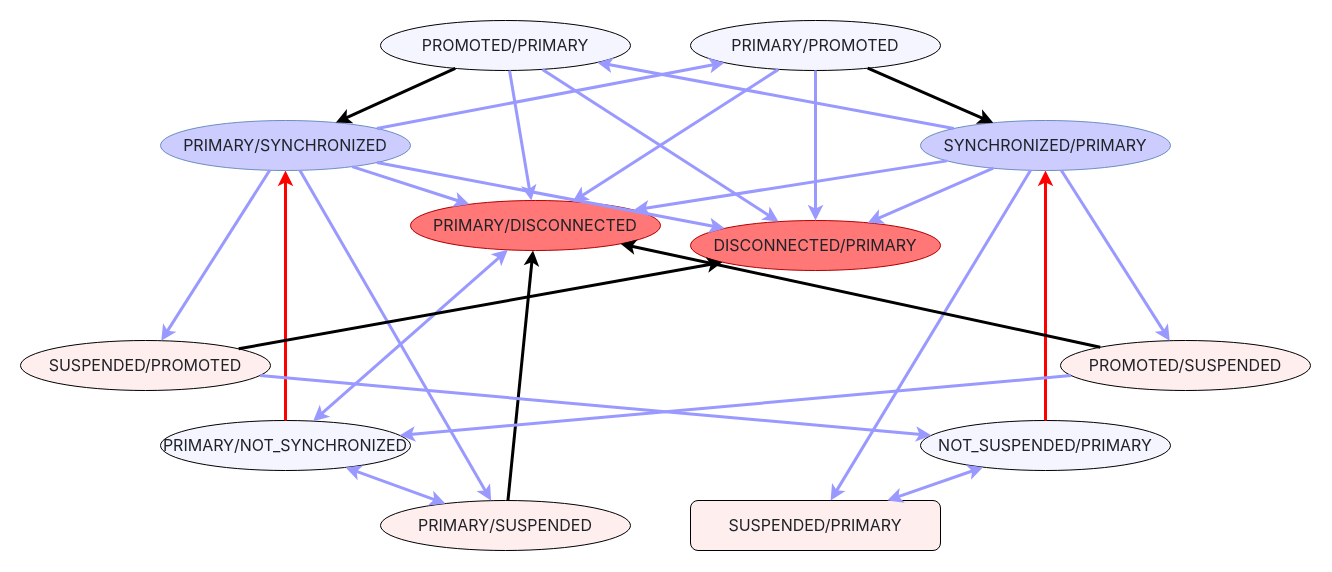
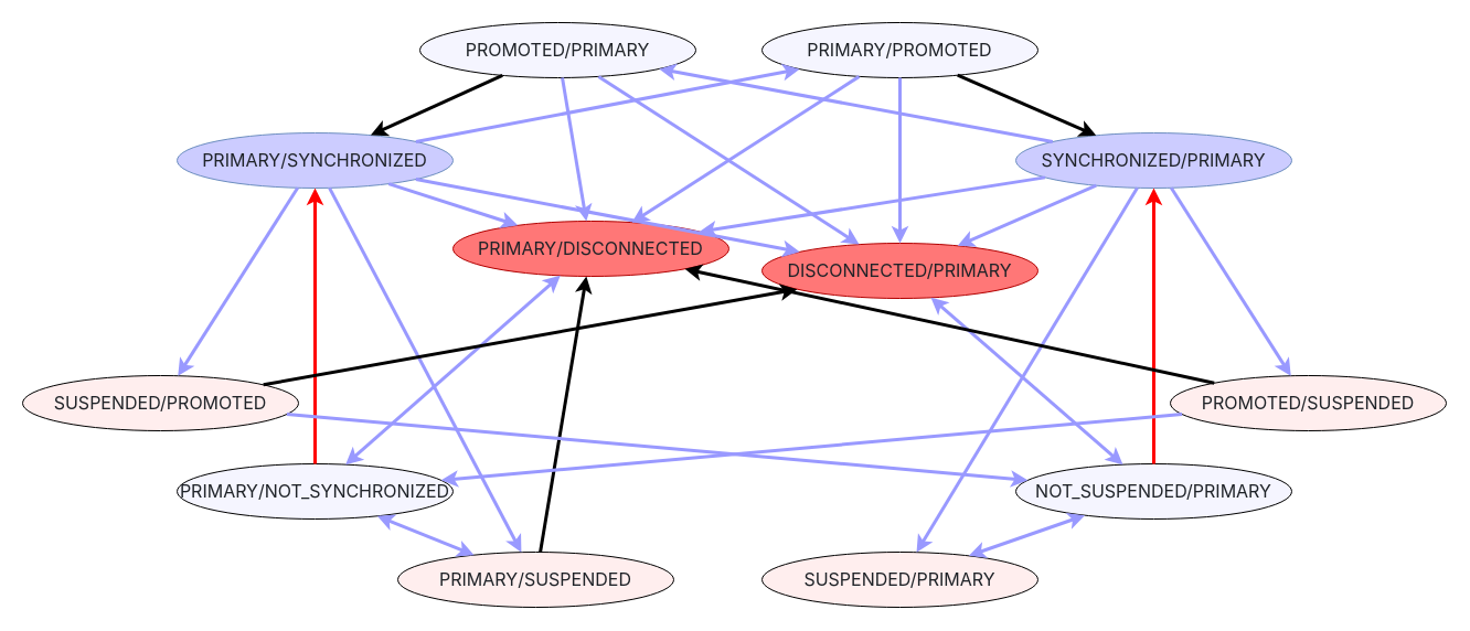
  <mxCell id="0" />
  <mxCell id="1" parent="0" />
  <mxCell id="2" value="&lt;span style=&quot;color: rgb(31, 35, 40); font-family: -apple-system, &amp;quot;system-ui&amp;quot;, &amp;quot;Segoe UI&amp;quot;, &amp;quot;Noto Sans&amp;quot;, Helvetica, Arial, sans-serif, &amp;quot;Apple Color Emoji&amp;quot;, &amp;quot;Segoe UI Emoji&amp;quot;; font-size: 16px; text-align: start;&quot;&gt;PRIMARY/SYNCHRONIZED&lt;/span&gt;" style="ellipse;whiteSpace=wrap;html=1;fillColor=#CCCCFF;strokeColor=#6c8ebf;" parent="1" vertex="1"><mxGeometry x="160" y="120" width="250" height="50" as="geometry" /></mxCell>
  <mxCell id="3" value="&lt;span style=&quot;color: rgb(31, 35, 40); font-family: -apple-system, &amp;quot;system-ui&amp;quot;, &amp;quot;Segoe UI&amp;quot;, &amp;quot;Noto Sans&amp;quot;, Helvetica, Arial, sans-serif, &amp;quot;Apple Color Emoji&amp;quot;, &amp;quot;Segoe UI Emoji&amp;quot;; font-size: 16px; text-align: start;&quot;&gt;SYNCHRONIZED/&lt;/span&gt;&lt;span style=&quot;color: rgb(31, 35, 40); font-family: -apple-system, &amp;quot;system-ui&amp;quot;, &amp;quot;Segoe UI&amp;quot;, &amp;quot;Noto Sans&amp;quot;, Helvetica, Arial, sans-serif, &amp;quot;Apple Color Emoji&amp;quot;, &amp;quot;Segoe UI Emoji&amp;quot;; font-size: 16px; text-align: start;&quot;&gt;PRIMARY&lt;/span&gt;" style="ellipse;whiteSpace=wrap;html=1;fillColor=#CCCCFF;strokeColor=#6c8ebf;" parent="1" vertex="1"><mxGeometry x="920" y="120" width="250" height="50" as="geometry" /></mxCell>
  <mxCell id="4" value="&lt;span style=&quot;color: rgb(31, 35, 40); font-family: -apple-system, &amp;quot;system-ui&amp;quot;, &amp;quot;Segoe UI&amp;quot;, &amp;quot;Noto Sans&amp;quot;, Helvetica, Arial, sans-serif, &amp;quot;Apple Color Emoji&amp;quot;, &amp;quot;Segoe UI Emoji&amp;quot;; font-size: 16px; text-align: start;&quot;&gt;PRIMARY&lt;/span&gt;&lt;span style=&quot;color: rgb(31, 35, 40); font-family: -apple-system, &amp;quot;system-ui&amp;quot;, &amp;quot;Segoe UI&amp;quot;, &amp;quot;Noto Sans&amp;quot;, Helvetica, Arial, sans-serif, &amp;quot;Apple Color Emoji&amp;quot;, &amp;quot;Segoe UI Emoji&amp;quot;; font-size: 16px; text-align: start;&quot;&gt;/PROMOTED&lt;/span&gt;" style="ellipse;whiteSpace=wrap;html=1;fillColor=#F5F5FF;" parent="1" vertex="1"><mxGeometry x="690" y="20" width="250" height="50" as="geometry" /></mxCell>
  <mxCell id="5" value="" style="endArrow=classic;html=1;rounded=0;strokeWidth=3;strokeColor=#9999FF;" parent="1" source="2" target="4" edge="1"><mxGeometry width="50" height="50" relative="1" as="geometry"><mxPoint x="440" y="-70" as="sourcePoint" /><mxPoint x="490" y="-120" as="targetPoint" /></mxGeometry></mxCell>
  <mxCell id="6" value="" style="endArrow=classic;html=1;rounded=0;strokeWidth=3;strokeColor=#000000;" parent="1" source="4" target="3" edge="1"><mxGeometry width="50" height="50" relative="1" as="geometry"><mxPoint x="407" y="-239" as="sourcePoint" /><mxPoint x="493" y="-281" as="targetPoint" /></mxGeometry></mxCell>
  <mxCell id="7" value="&lt;span style=&quot;color: rgb(31, 35, 40); font-family: -apple-system, &amp;quot;system-ui&amp;quot;, &amp;quot;Segoe UI&amp;quot;, &amp;quot;Noto Sans&amp;quot;, Helvetica, Arial, sans-serif, &amp;quot;Apple Color Emoji&amp;quot;, &amp;quot;Segoe UI Emoji&amp;quot;; font-size: 16px; text-align: start;&quot;&gt;PROMOTED/&lt;/span&gt;&lt;span style=&quot;color: rgb(31, 35, 40); font-family: -apple-system, &amp;quot;system-ui&amp;quot;, &amp;quot;Segoe UI&amp;quot;, &amp;quot;Noto Sans&amp;quot;, Helvetica, Arial, sans-serif, &amp;quot;Apple Color Emoji&amp;quot;, &amp;quot;Segoe UI Emoji&amp;quot;; font-size: 16px; text-align: start;&quot;&gt;PRIMARY&lt;/span&gt;" style="ellipse;whiteSpace=wrap;html=1;fillColor=#F5F5FF;" parent="1" vertex="1"><mxGeometry x="380" y="20" width="250" height="50" as="geometry" /></mxCell>
  <mxCell id="8" value="" style="endArrow=classic;html=1;rounded=0;strokeWidth=3;strokeColor=#9999FF;" parent="1" source="3" target="7" edge="1"><mxGeometry width="50" height="50" relative="1" as="geometry"><mxPoint x="790" y="-50" as="sourcePoint" /><mxPoint x="920" y="42" as="targetPoint" /></mxGeometry></mxCell>
  <mxCell id="9" value="" style="endArrow=classic;html=1;rounded=0;strokeWidth=3;strokeColor=#000000;" parent="1" source="7" target="2" edge="1"><mxGeometry width="50" height="50" relative="1" as="geometry"><mxPoint x="723" y="-141" as="sourcePoint" /><mxPoint x="597" y="-59" as="targetPoint" /></mxGeometry></mxCell>
  <mxCell id="10" value="&lt;span style=&quot;color: rgb(31, 35, 40); font-family: -apple-system, &amp;quot;system-ui&amp;quot;, &amp;quot;Segoe UI&amp;quot;, &amp;quot;Noto Sans&amp;quot;, Helvetica, Arial, sans-serif, &amp;quot;Apple Color Emoji&amp;quot;, &amp;quot;Segoe UI Emoji&amp;quot;; font-size: 16px; text-align: start;&quot;&gt;PRIMARY/DISCONNECTED&lt;/span&gt;" style="ellipse;whiteSpace=wrap;html=1;fillColor=#FF7777;strokeColor=#B20000;fontColor=#ffffff;" parent="1" vertex="1"><mxGeometry x="410" y="200" width="250" height="50" as="geometry" /></mxCell>
  <mxCell id="11" value="&lt;span style=&quot;text-align: start;&quot;&gt;&lt;font face=&quot;-apple-system, system-ui, Segoe UI, Noto Sans, Helvetica, Arial, sans-serif, Apple Color Emoji, Segoe UI Emoji&quot; color=&quot;#1f2328&quot;&gt;&lt;span style=&quot;font-size: 16px;&quot;&gt;DISCONNECTED/PRIMARY&lt;/span&gt;&lt;/font&gt;&lt;/span&gt;" style="ellipse;whiteSpace=wrap;html=1;fillColor=#FF7777;strokeColor=#B20000;fontColor=#ffffff;" parent="1" vertex="1"><mxGeometry x="690" y="220" width="250" height="50" as="geometry" /></mxCell>
  <mxCell id="12" value="" style="endArrow=classic;html=1;rounded=0;strokeWidth=3;fillColor=#fff2cc;strokeColor=#9999FF;gradientColor=#ffd966;" parent="1" source="3" target="10" edge="1"><mxGeometry width="50" height="50" relative="1" as="geometry"><mxPoint x="723" y="-121" as="sourcePoint" /><mxPoint x="597" y="-39" as="targetPoint" /></mxGeometry></mxCell>
  <mxCell id="13" value="" style="endArrow=classic;html=1;rounded=0;strokeWidth=3;fillColor=#fff2cc;strokeColor=#9999FF;gradientColor=#ffd966;" parent="1" source="3" target="11" edge="1"><mxGeometry width="50" height="50" relative="1" as="geometry"><mxPoint x="741" y="-120" as="sourcePoint" /><mxPoint x="750" y="140" as="targetPoint" /></mxGeometry></mxCell>
  <mxCell id="14" value="" style="endArrow=classic;html=1;rounded=0;strokeWidth=3;fillColor=#fff2cc;strokeColor=#9999FF;gradientColor=#ffd966;" parent="1" source="2" target="11" edge="1"><mxGeometry width="50" height="50" relative="1" as="geometry"><mxPoint x="735" y="-120" as="sourcePoint" /><mxPoint x="475" y="130" as="targetPoint" /></mxGeometry></mxCell>
  <mxCell id="15" value="" style="endArrow=classic;html=1;rounded=0;strokeWidth=3;fillColor=#fff2cc;strokeColor=#9999FF;gradientColor=#ffd966;" parent="1" source="2" target="10" edge="1"><mxGeometry width="50" height="50" relative="1" as="geometry"><mxPoint x="349" y="-120" as="sourcePoint" /><mxPoint x="441" y="130" as="targetPoint" /></mxGeometry></mxCell>
  <mxCell id="16" value="" style="endArrow=classic;html=1;rounded=0;strokeWidth=3;fillColor=#fff2cc;strokeColor=#9999FF;gradientColor=#ffd966;" parent="1" source="7" target="11" edge="1"><mxGeometry width="50" height="50" relative="1" as="geometry"><mxPoint x="326" y="-93" as="sourcePoint" /><mxPoint x="1004" y="133" as="targetPoint" /></mxGeometry></mxCell>
  <mxCell id="17" value="" style="endArrow=classic;html=1;rounded=0;strokeWidth=3;fillColor=#fff2cc;strokeColor=#9999FF;gradientColor=#ffd966;" parent="1" source="7" target="10" edge="1"><mxGeometry width="50" height="50" relative="1" as="geometry"><mxPoint x="655" y="-61" as="sourcePoint" /><mxPoint x="1025" y="131" as="targetPoint" /></mxGeometry></mxCell>
  <mxCell id="18" value="" style="endArrow=classic;html=1;rounded=0;strokeWidth=3;fillColor=#fff2cc;strokeColor=#9999FF;gradientColor=#ffd966;" parent="1" source="4" target="10" edge="1"><mxGeometry width="50" height="50" relative="1" as="geometry"><mxPoint x="576" y="-61" as="sourcePoint" /><mxPoint x="294" y="141" as="targetPoint" /></mxGeometry></mxCell>
  <mxCell id="19" value="" style="endArrow=classic;html=1;rounded=0;strokeWidth=3;fillColor=#fff2cc;strokeColor=#9999FF;gradientColor=#ffd966;" parent="1" source="4" target="11" edge="1"><mxGeometry width="50" height="50" relative="1" as="geometry"><mxPoint x="523" y="-260" as="sourcePoint" /><mxPoint x="257" y="140" as="targetPoint" /></mxGeometry></mxCell>
  <mxCell id="20" value="&lt;span style=&quot;color: rgb(31, 35, 40); font-family: -apple-system, &amp;quot;system-ui&amp;quot;, &amp;quot;Segoe UI&amp;quot;, &amp;quot;Noto Sans&amp;quot;, Helvetica, Arial, sans-serif, &amp;quot;Apple Color Emoji&amp;quot;, &amp;quot;Segoe UI Emoji&amp;quot;; font-size: 16px; text-align: start;&quot;&gt;PRIMARY/&lt;/span&gt;&lt;span style=&quot;color: rgb(31, 35, 40); font-family: -apple-system, &amp;quot;system-ui&amp;quot;, &amp;quot;Segoe UI&amp;quot;, &amp;quot;Noto Sans&amp;quot;, Helvetica, Arial, sans-serif, &amp;quot;Apple Color Emoji&amp;quot;, &amp;quot;Segoe UI Emoji&amp;quot;; font-size: 16px; text-align: start;&quot;&gt;NOT_SYNCHRONIZED&lt;/span&gt;" style="ellipse;whiteSpace=wrap;html=1;fillColor=#F5F5FF;" parent="1" vertex="1"><mxGeometry x="160" y="420" width="250" height="50" as="geometry" /></mxCell>
  <mxCell id="21" value="&lt;span style=&quot;color: rgb(31, 35, 40); font-family: -apple-system, &amp;quot;system-ui&amp;quot;, &amp;quot;Segoe UI&amp;quot;, &amp;quot;Noto Sans&amp;quot;, Helvetica, Arial, sans-serif, &amp;quot;Apple Color Emoji&amp;quot;, &amp;quot;Segoe UI Emoji&amp;quot;; font-size: 16px; text-align: start;&quot;&gt;NOT_SUSPENDED/&lt;/span&gt;&lt;span style=&quot;color: rgb(31, 35, 40); font-family: -apple-system, &amp;quot;system-ui&amp;quot;, &amp;quot;Segoe UI&amp;quot;, &amp;quot;Noto Sans&amp;quot;, Helvetica, Arial, sans-serif, &amp;quot;Apple Color Emoji&amp;quot;, &amp;quot;Segoe UI Emoji&amp;quot;; font-size: 16px; text-align: start;&quot;&gt;PRIMARY&lt;/span&gt;" style="ellipse;whiteSpace=wrap;html=1;fillColor=#F5F5FF;" parent="1" vertex="1"><mxGeometry x="920" y="420" width="250" height="50" as="geometry" /></mxCell>
  <mxCell id="22" value="" style="endArrow=classic;html=1;rounded=0;strokeWidth=3;strokeColor=#9999FF;startArrow=classic;startFill=1;" parent="1" source="10" target="20" edge="1"><mxGeometry width="50" height="50" relative="1" as="geometry"><mxPoint x="240" y="230" as="sourcePoint" /><mxPoint x="260" y="140" as="targetPoint" /></mxGeometry></mxCell>
+ <mxCell id="23" value="" style="endArrow=classic;html=1;rounded=0;strokeWidth=3;fillColor=#fff2cc;strokeColor=#9999FF;gradientColor=#ffd966;startArrow=classic;startFill=1;" parent="1" source="21" target="11" edge="1"><mxGeometry width="50" height="50" relative="1" as="geometry"><mxPoint x="339" y="267" as="sourcePoint" /><mxPoint x="339" y="183" as="targetPoint" /></mxGeometry></mxCell>
  <mxCell id="24" value="" style="endArrow=classic;html=1;rounded=0;strokeWidth=3;strokeColor=#FF0000;fillColor=#e51400;" parent="1" source="21" target="3" edge="1"><mxGeometry width="50" height="50" relative="1" as="geometry"><mxPoint x="728" y="-257" as="sourcePoint" /><mxPoint x="1006" y="-109" as="targetPoint" /></mxGeometry></mxCell>
  <mxCell id="25" value="" style="endArrow=classic;html=1;rounded=0;strokeWidth=3;strokeColor=#FF0000;fillColor=#e51400;" parent="1" source="20" target="2" edge="1"><mxGeometry width="50" height="50" relative="1" as="geometry"><mxPoint x="1169" y="267" as="sourcePoint" /><mxPoint x="1169" y="-67" as="targetPoint" /></mxGeometry></mxCell>
- <mxCell id="26" value="&lt;span style=&quot;color: rgb(31, 35, 40); font-family: -apple-system, &amp;quot;system-ui&amp;quot;, &amp;quot;Segoe UI&amp;quot;, &amp;quot;Noto Sans&amp;quot;, Helvetica, Arial, sans-serif, &amp;quot;Apple Color Emoji&amp;quot;, &amp;quot;Segoe UI Emoji&amp;quot;; font-size: 16px; text-align: start;&quot;&gt;PRIMARY/SUSPENDED&lt;/span&gt;" style="ellipse;whiteSpace=wrap;html=1;fillColor=#FFEEEE;" parent="1" vertex="1"><mxGeometry x="380" y="500" width="250" height="50" as="geometry" /></mxCell>
- <mxCell id="27" value="&lt;span style=&quot;color: rgb(31, 35, 40); font-family: -apple-system, &amp;quot;system-ui&amp;quot;, &amp;quot;Segoe UI&amp;quot;, &amp;quot;Noto Sans&amp;quot;, Helvetica, Arial, sans-serif, &amp;quot;Apple Color Emoji&amp;quot;, &amp;quot;Segoe UI Emoji&amp;quot;; font-size: 16px; text-align: start;&quot;&gt;SUSPENDED/&lt;/span&gt;&lt;span style=&quot;color: rgb(31, 35, 40); font-family: -apple-system, &amp;quot;system-ui&amp;quot;, &amp;quot;Segoe UI&amp;quot;, &amp;quot;Noto Sans&amp;quot;, Helvetica, Arial, sans-serif, &amp;quot;Apple Color Emoji&amp;quot;, &amp;quot;Segoe UI Emoji&amp;quot;; font-size: 16px; text-align: start;&quot;&gt;PRIMARY&lt;/span&gt;" style="whiteSpace=wrap;html=1;fillColor=#FFEEEE;rounded=1;" parent="1" vertex="1"><mxGeometry x="690" y="500" width="250" height="50" as="geometry" /></mxCell>
+ <mxCell id="26" value="&lt;span style=&quot;color: rgb(31, 35, 40); font-family: -apple-system, &amp;quot;system-ui&amp;quot;, &amp;quot;Segoe UI&amp;quot;, &amp;quot;Noto Sans&amp;quot;, Helvetica, Arial, sans-serif, &amp;quot;Apple Color Emoji&amp;quot;, &amp;quot;Segoe UI Emoji&amp;quot;; font-size: 16px; text-align: start;&quot;&gt;PRIMARY/SUSPENDED&lt;/span&gt;" style="ellipse;whiteSpace=wrap;html=1;fillColor=#FFEEEE;" parent="1" vertex="1"><mxGeometry x="360" y="500" width="250" height="50" as="geometry" /></mxCell>
+ <mxCell id="27" value="&lt;span style=&quot;color: rgb(31, 35, 40); font-family: -apple-system, &amp;quot;system-ui&amp;quot;, &amp;quot;Segoe UI&amp;quot;, &amp;quot;Noto Sans&amp;quot;, Helvetica, Arial, sans-serif, &amp;quot;Apple Color Emoji&amp;quot;, &amp;quot;Segoe UI Emoji&amp;quot;; font-size: 16px; text-align: start;&quot;&gt;SUSPENDED/&lt;/span&gt;&lt;span style=&quot;color: rgb(31, 35, 40); font-family: -apple-system, &amp;quot;system-ui&amp;quot;, &amp;quot;Segoe UI&amp;quot;, &amp;quot;Noto Sans&amp;quot;, Helvetica, Arial, sans-serif, &amp;quot;Apple Color Emoji&amp;quot;, &amp;quot;Segoe UI Emoji&amp;quot;; font-size: 16px; text-align: start;&quot;&gt;PRIMARY&lt;/span&gt;" style="ellipse;whiteSpace=wrap;html=1;fillColor=#FFEEEE;" parent="1" vertex="1"><mxGeometry x="690" y="500" width="250" height="50" as="geometry" /></mxCell>
  <mxCell id="28" value="" style="endArrow=classic;html=1;rounded=0;strokeWidth=3;fillColor=#fff2cc;strokeColor=#9999FF;gradientColor=#ffd966;" parent="1" source="2" target="26" edge="1"><mxGeometry width="50" height="50" relative="1" as="geometry"><mxPoint x="268" y="48" as="sourcePoint" /><mxPoint x="402" y="132" as="targetPoint" /></mxGeometry></mxCell>
  <mxCell id="29" value="" style="endArrow=classic;html=1;rounded=0;strokeWidth=3;fillColor=#fff2cc;strokeColor=#9999FF;gradientColor=#ffd966;" parent="1" source="3" target="27" edge="1"><mxGeometry width="50" height="50" relative="1" as="geometry"><mxPoint x="447" y="108" as="sourcePoint" /><mxPoint x="293" y="182" as="targetPoint" /></mxGeometry></mxCell>
  <mxCell id="30" value="" style="endArrow=classic;html=1;rounded=0;strokeWidth=3;fillColor=#fff2cc;strokeColor=#9999FF;gradientColor=#ffd966;startArrow=classic;startFill=1;" parent="1" source="21" target="27" edge="1"><mxGeometry width="50" height="50" relative="1" as="geometry"><mxPoint x="873" y="128" as="sourcePoint" /><mxPoint x="1027" y="202" as="targetPoint" /></mxGeometry></mxCell>
  <mxCell id="31" value="" style="endArrow=classic;html=1;rounded=0;strokeWidth=3;fillColor=#fff2cc;strokeColor=#9999FF;gradientColor=#ffd966;startArrow=classic;startFill=1;" parent="1" source="20" target="26" edge="1"><mxGeometry width="50" height="50" relative="1" as="geometry"><mxPoint x="1113" y="410" as="sourcePoint" /><mxPoint x="1097" y="250" as="targetPoint" /></mxGeometry></mxCell>
  <mxCell id="32" value="" style="endArrow=classic;html=1;rounded=0;strokeWidth=3;strokeColor=#000000;" parent="1" source="26" target="10" edge="1"><mxGeometry width="50" height="50" relative="1" as="geometry"><mxPoint x="265" y="390" as="sourcePoint" /><mxPoint x="495" y="110" as="targetPoint" /></mxGeometry></mxCell>
  <mxCell id="33" value="&lt;span style=&quot;color: rgb(31, 35, 40); font-family: -apple-system, &amp;quot;system-ui&amp;quot;, &amp;quot;Segoe UI&amp;quot;, &amp;quot;Noto Sans&amp;quot;, Helvetica, Arial, sans-serif, &amp;quot;Apple Color Emoji&amp;quot;, &amp;quot;Segoe UI Emoji&amp;quot;; font-size: 16px; text-align: start;&quot;&gt;SUSPENDED/&lt;/span&gt;&lt;span style=&quot;color: rgb(31, 35, 40); font-family: -apple-system, &amp;quot;system-ui&amp;quot;, &amp;quot;Segoe UI&amp;quot;, &amp;quot;Noto Sans&amp;quot;, Helvetica, Arial, sans-serif, &amp;quot;Apple Color Emoji&amp;quot;, &amp;quot;Segoe UI Emoji&amp;quot;; font-size: 16px; text-align: start;&quot;&gt;PROMOTED&lt;/span&gt;" style="ellipse;whiteSpace=wrap;html=1;fillColor=#FFEEEE;" parent="1" vertex="1"><mxGeometry x="20" y="340" width="250" height="50" as="geometry" /></mxCell>
  <mxCell id="34" value="&lt;span style=&quot;color: rgb(31, 35, 40); font-family: -apple-system, &amp;quot;system-ui&amp;quot;, &amp;quot;Segoe UI&amp;quot;, &amp;quot;Noto Sans&amp;quot;, Helvetica, Arial, sans-serif, &amp;quot;Apple Color Emoji&amp;quot;, &amp;quot;Segoe UI Emoji&amp;quot;; font-size: 16px; text-align: start;&quot;&gt;PROMOTED/SUSPENDED&lt;/span&gt;" style="ellipse;whiteSpace=wrap;html=1;fillColor=#FFEEEE;" parent="1" vertex="1"><mxGeometry x="1060" y="340" width="250" height="50" as="geometry" /></mxCell>
  <mxCell id="35" value="" style="endArrow=classic;html=1;rounded=0;strokeWidth=3;fillColor=#fff2cc;strokeColor=#9999FF;gradientColor=#ffd966;" parent="1" source="2" target="33" edge="1"><mxGeometry width="50" height="50" relative="1" as="geometry"><mxPoint x="321" y="177" as="sourcePoint" /><mxPoint x="459" y="233" as="targetPoint" /></mxGeometry></mxCell>
  <mxCell id="36" value="" style="endArrow=classic;html=1;rounded=0;strokeWidth=3;fillColor=#fff2cc;strokeColor=#9999FF;gradientColor=#ffd966;" parent="1" source="3" target="34" edge="1"><mxGeometry width="50" height="50" relative="1" as="geometry"><mxPoint x="1019" y="177" as="sourcePoint" /><mxPoint x="881" y="233" as="targetPoint" /></mxGeometry></mxCell>
  <mxCell id="37" value="" style="endArrow=classic;html=1;rounded=0;strokeWidth=3;strokeColor=#000000;" parent="1" source="33" target="11" edge="1"><mxGeometry width="50" height="50" relative="1" as="geometry"><mxPoint x="265" y="330" as="sourcePoint" /><mxPoint x="265" y="180" as="targetPoint" /></mxGeometry></mxCell>
  <mxCell id="38" value="" style="endArrow=classic;html=1;rounded=0;strokeWidth=3;strokeColor=#000000;" parent="1" source="34" target="10" edge="1"><mxGeometry width="50" height="50" relative="1" as="geometry"><mxPoint x="1075" y="330" as="sourcePoint" /><mxPoint x="1075" y="180" as="targetPoint" /></mxGeometry></mxCell>
  <mxCell id="39" value="" style="endArrow=classic;html=1;rounded=0;strokeWidth=3;fillColor=#fff2cc;strokeColor=#9999FF;gradientColor=#ffd966;" parent="1" source="34" target="20" edge="1"><mxGeometry width="50" height="50" relative="1" as="geometry"><mxPoint x="1085" y="130" as="sourcePoint" /><mxPoint x="1085" y="80" as="targetPoint" /></mxGeometry></mxCell>
  <mxCell id="40" value="" style="endArrow=classic;html=1;rounded=0;strokeWidth=3;fillColor=#fff2cc;strokeColor=#9999FF;gradientColor=#ffd966;" parent="1" source="33" target="21" edge="1"><mxGeometry width="50" height="50" relative="1" as="geometry"><mxPoint x="349" y="171" as="sourcePoint" /><mxPoint x="731" y="239" as="targetPoint" /></mxGeometry></mxCell>
